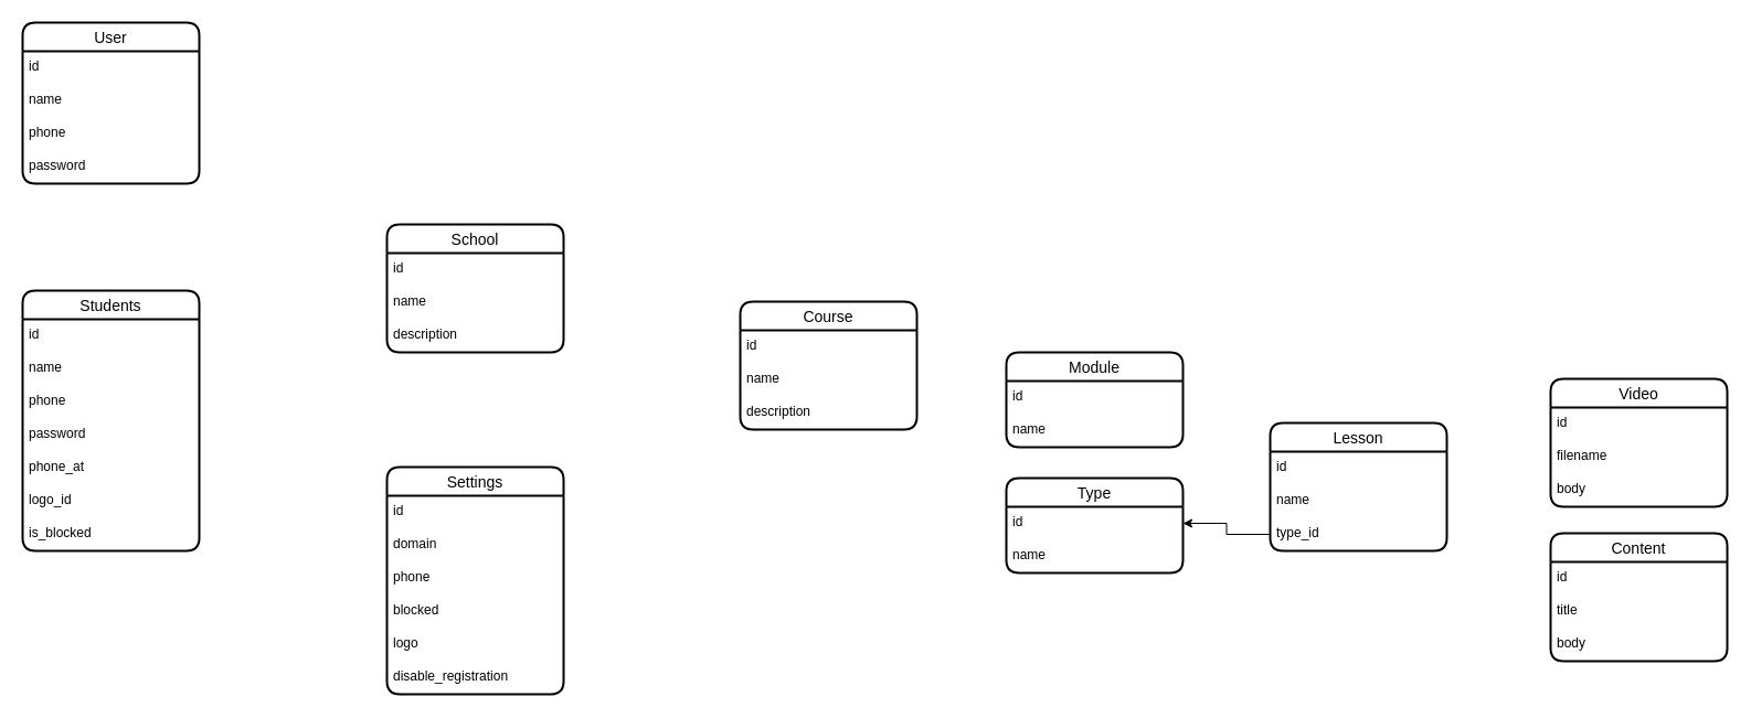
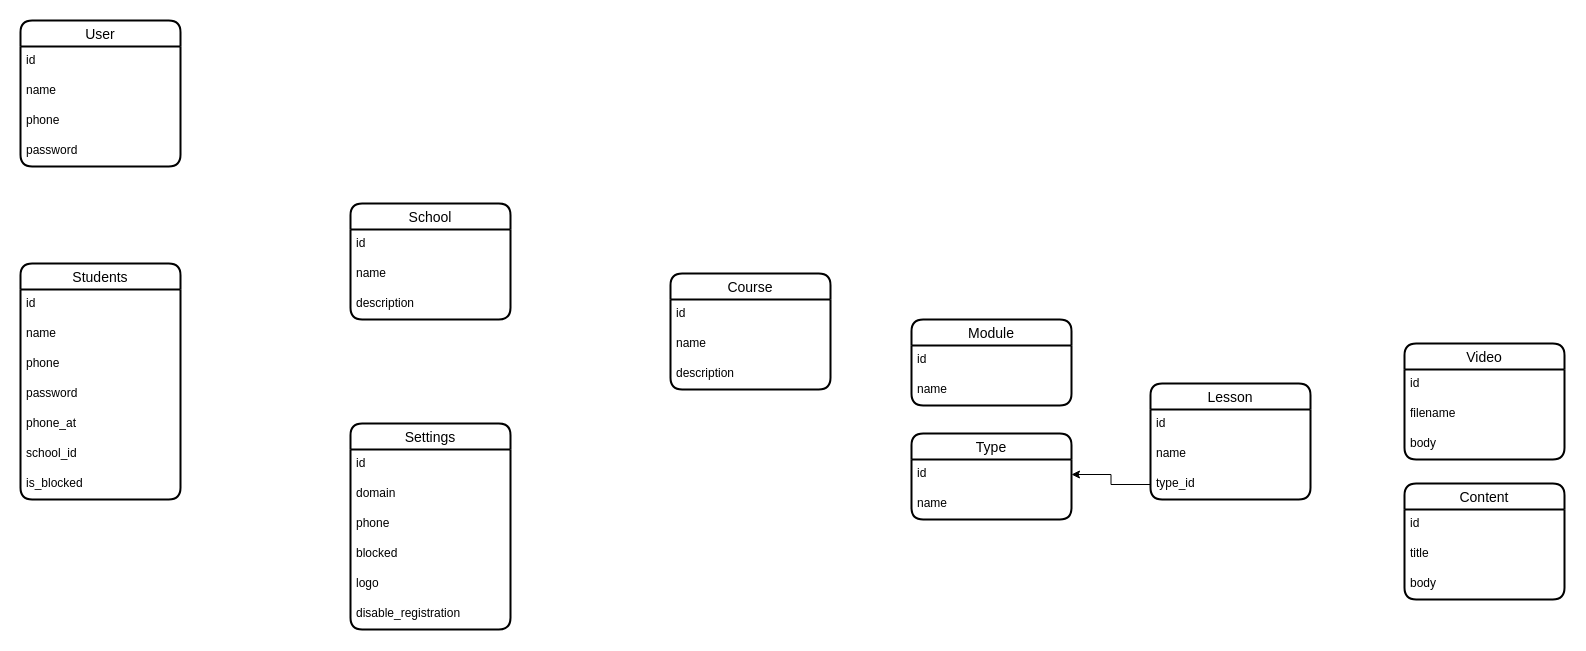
  <mxCell id="0" />
  <mxCell id="1" parent="0" />
  <mxCell id="2" value="User" style="swimlane;fontStyle=0;childLayout=stackLayout;horizontal=1;startSize=26;horizontalStack=0;resizeParent=1;resizeParentMax=0;resizeLast=0;collapsible=1;marginBottom=0;align=center;fontSize=14;strokeWidth=2;rounded=1;shadow=0;glass=0;swimlaneLine=1;" vertex="1" parent="1"><mxGeometry x="20" y="20" width="160" height="146" as="geometry" /></mxCell>
  <mxCell id="3" value="id" style="text;strokeColor=none;fillColor=none;spacingLeft=4;spacingRight=4;overflow=hidden;rotatable=0;points=[[0,0.5],[1,0.5]];portConstraint=eastwest;fontSize=12;whiteSpace=wrap;html=1;" vertex="1" parent="2"><mxGeometry y="26" width="160" height="30" as="geometry" /></mxCell>
  <mxCell id="4" value="name" style="text;strokeColor=none;fillColor=none;spacingLeft=4;spacingRight=4;overflow=hidden;rotatable=0;points=[[0,0.5],[1,0.5]];portConstraint=eastwest;fontSize=12;whiteSpace=wrap;html=1;" vertex="1" parent="2"><mxGeometry y="56" width="160" height="30" as="geometry" /></mxCell>
  <mxCell id="5" value="phone" style="text;strokeColor=none;fillColor=none;spacingLeft=4;spacingRight=4;overflow=hidden;rotatable=0;points=[[0,0.5],[1,0.5]];portConstraint=eastwest;fontSize=12;whiteSpace=wrap;html=1;" vertex="1" parent="2"><mxGeometry y="86" width="160" height="30" as="geometry" /></mxCell>
  <mxCell id="6" value="password" style="text;strokeColor=none;fillColor=none;spacingLeft=4;spacingRight=4;overflow=hidden;rotatable=0;points=[[0,0.5],[1,0.5]];portConstraint=eastwest;fontSize=12;whiteSpace=wrap;html=1;" vertex="1" parent="2"><mxGeometry y="116" width="160" height="30" as="geometry" /></mxCell>
  <mxCell id="7" value="School" style="swimlane;fontStyle=0;childLayout=stackLayout;horizontal=1;startSize=26;horizontalStack=0;resizeParent=1;resizeParentMax=0;resizeLast=0;collapsible=1;marginBottom=0;align=center;fontSize=14;strokeWidth=2;rounded=1;shadow=0;glass=0;swimlaneLine=1;" vertex="1" parent="1"><mxGeometry x="350" y="203" width="160" height="116" as="geometry" /></mxCell>
  <mxCell id="8" value="id" style="text;strokeColor=none;fillColor=none;spacingLeft=4;spacingRight=4;overflow=hidden;rotatable=0;points=[[0,0.5],[1,0.5]];portConstraint=eastwest;fontSize=12;whiteSpace=wrap;html=1;" vertex="1" parent="7"><mxGeometry y="26" width="160" height="30" as="geometry" /></mxCell>
  <mxCell id="9" value="name" style="text;strokeColor=none;fillColor=none;spacingLeft=4;spacingRight=4;overflow=hidden;rotatable=0;points=[[0,0.5],[1,0.5]];portConstraint=eastwest;fontSize=12;whiteSpace=wrap;html=1;" vertex="1" parent="7"><mxGeometry y="56" width="160" height="30" as="geometry" /></mxCell>
  <mxCell id="10" value="description" style="text;strokeColor=none;fillColor=none;spacingLeft=4;spacingRight=4;overflow=hidden;rotatable=0;points=[[0,0.5],[1,0.5]];portConstraint=eastwest;fontSize=12;whiteSpace=wrap;html=1;" vertex="1" parent="7"><mxGeometry y="86" width="160" height="30" as="geometry" /></mxCell>
  <mxCell id="11" value="Students" style="swimlane;fontStyle=0;childLayout=stackLayout;horizontal=1;startSize=26;horizontalStack=0;resizeParent=1;resizeParentMax=0;resizeLast=0;collapsible=1;marginBottom=0;align=center;fontSize=14;strokeWidth=2;rounded=1;shadow=0;glass=0;swimlaneLine=1;" vertex="1" parent="1"><mxGeometry x="20" y="263" width="160" height="236" as="geometry" /></mxCell>
  <mxCell id="12" value="id" style="text;strokeColor=none;fillColor=none;spacingLeft=4;spacingRight=4;overflow=hidden;rotatable=0;points=[[0,0.5],[1,0.5]];portConstraint=eastwest;fontSize=12;whiteSpace=wrap;html=1;" vertex="1" parent="11"><mxGeometry y="26" width="160" height="30" as="geometry" /></mxCell>
  <mxCell id="13" value="name" style="text;strokeColor=none;fillColor=none;spacingLeft=4;spacingRight=4;overflow=hidden;rotatable=0;points=[[0,0.5],[1,0.5]];portConstraint=eastwest;fontSize=12;whiteSpace=wrap;html=1;" vertex="1" parent="11"><mxGeometry y="56" width="160" height="30" as="geometry" /></mxCell>
  <mxCell id="14" value="phone" style="text;strokeColor=none;fillColor=none;spacingLeft=4;spacingRight=4;overflow=hidden;rotatable=0;points=[[0,0.5],[1,0.5]];portConstraint=eastwest;fontSize=12;whiteSpace=wrap;html=1;" vertex="1" parent="11"><mxGeometry y="86" width="160" height="30" as="geometry" /></mxCell>
  <mxCell id="15" value="password" style="text;strokeColor=none;fillColor=none;spacingLeft=4;spacingRight=4;overflow=hidden;rotatable=0;points=[[0,0.5],[1,0.5]];portConstraint=eastwest;fontSize=12;whiteSpace=wrap;html=1;" vertex="1" parent="11"><mxGeometry y="116" width="160" height="30" as="geometry" /></mxCell>
  <mxCell id="16" value="phone_at" style="text;strokeColor=none;fillColor=none;spacingLeft=4;spacingRight=4;overflow=hidden;rotatable=0;points=[[0,0.5],[1,0.5]];portConstraint=eastwest;fontSize=12;whiteSpace=wrap;html=1;" vertex="1" parent="11"><mxGeometry y="146" width="160" height="30" as="geometry" /></mxCell>
- <mxCell id="17" value="logo_id" style="text;strokeColor=none;fillColor=none;spacingLeft=4;spacingRight=4;overflow=hidden;rotatable=0;points=[[0,0.5],[1,0.5]];portConstraint=eastwest;fontSize=12;whiteSpace=wrap;html=1;" vertex="1" parent="11"><mxGeometry y="176" width="160" height="30" as="geometry" /></mxCell>
+ <mxCell id="17" value="school_id" style="text;strokeColor=none;fillColor=none;spacingLeft=4;spacingRight=4;overflow=hidden;rotatable=0;points=[[0,0.5],[1,0.5]];portConstraint=eastwest;fontSize=12;whiteSpace=wrap;html=1;" vertex="1" parent="11"><mxGeometry y="176" width="160" height="30" as="geometry" /></mxCell>
  <mxCell id="18" value="is_blocked" style="text;strokeColor=none;fillColor=none;spacingLeft=4;spacingRight=4;overflow=hidden;rotatable=0;points=[[0,0.5],[1,0.5]];portConstraint=eastwest;fontSize=12;whiteSpace=wrap;html=1;" vertex="1" parent="11"><mxGeometry y="206" width="160" height="30" as="geometry" /></mxCell>
  <mxCell id="19" value="Settings" style="swimlane;fontStyle=0;childLayout=stackLayout;horizontal=1;startSize=26;horizontalStack=0;resizeParent=1;resizeParentMax=0;resizeLast=0;collapsible=1;marginBottom=0;align=center;fontSize=14;strokeWidth=2;rounded=1;shadow=0;glass=0;swimlaneLine=1;" vertex="1" parent="1"><mxGeometry x="350" y="423" width="160" height="206" as="geometry" /></mxCell>
  <mxCell id="20" value="id" style="text;strokeColor=none;fillColor=none;spacingLeft=4;spacingRight=4;overflow=hidden;rotatable=0;points=[[0,0.5],[1,0.5]];portConstraint=eastwest;fontSize=12;whiteSpace=wrap;html=1;" vertex="1" parent="19"><mxGeometry y="26" width="160" height="30" as="geometry" /></mxCell>
  <mxCell id="21" value="domain" style="text;strokeColor=none;fillColor=none;spacingLeft=4;spacingRight=4;overflow=hidden;rotatable=0;points=[[0,0.5],[1,0.5]];portConstraint=eastwest;fontSize=12;whiteSpace=wrap;html=1;" vertex="1" parent="19"><mxGeometry y="56" width="160" height="30" as="geometry" /></mxCell>
  <mxCell id="22" value="phone" style="text;strokeColor=none;fillColor=none;spacingLeft=4;spacingRight=4;overflow=hidden;rotatable=0;points=[[0,0.5],[1,0.5]];portConstraint=eastwest;fontSize=12;whiteSpace=wrap;html=1;" vertex="1" parent="19"><mxGeometry y="86" width="160" height="30" as="geometry" /></mxCell>
  <mxCell id="23" value="blocked" style="text;strokeColor=none;fillColor=none;spacingLeft=4;spacingRight=4;overflow=hidden;rotatable=0;points=[[0,0.5],[1,0.5]];portConstraint=eastwest;fontSize=12;whiteSpace=wrap;html=1;" vertex="1" parent="19"><mxGeometry y="116" width="160" height="30" as="geometry" /></mxCell>
  <mxCell id="24" value="logo" style="text;strokeColor=none;fillColor=none;spacingLeft=4;spacingRight=4;overflow=hidden;rotatable=0;points=[[0,0.5],[1,0.5]];portConstraint=eastwest;fontSize=12;whiteSpace=wrap;html=1;" vertex="1" parent="19"><mxGeometry y="146" width="160" height="30" as="geometry" /></mxCell>
  <mxCell id="25" value="disable_registration" style="text;strokeColor=none;fillColor=none;spacingLeft=4;spacingRight=4;overflow=hidden;rotatable=0;points=[[0,0.5],[1,0.5]];portConstraint=eastwest;fontSize=12;whiteSpace=wrap;html=1;" vertex="1" parent="19"><mxGeometry y="176" width="160" height="30" as="geometry" /></mxCell>
  <mxCell id="26" value="Course" style="swimlane;fontStyle=0;childLayout=stackLayout;horizontal=1;startSize=26;horizontalStack=0;resizeParent=1;resizeParentMax=0;resizeLast=0;collapsible=1;marginBottom=0;align=center;fontSize=14;strokeWidth=2;rounded=1;shadow=0;glass=0;swimlaneLine=1;" vertex="1" parent="1"><mxGeometry x="670" y="273" width="160" height="116" as="geometry" /></mxCell>
  <mxCell id="27" value="id" style="text;strokeColor=none;fillColor=none;spacingLeft=4;spacingRight=4;overflow=hidden;rotatable=0;points=[[0,0.5],[1,0.5]];portConstraint=eastwest;fontSize=12;whiteSpace=wrap;html=1;" vertex="1" parent="26"><mxGeometry y="26" width="160" height="30" as="geometry" /></mxCell>
  <mxCell id="28" value="name" style="text;strokeColor=none;fillColor=none;spacingLeft=4;spacingRight=4;overflow=hidden;rotatable=0;points=[[0,0.5],[1,0.5]];portConstraint=eastwest;fontSize=12;whiteSpace=wrap;html=1;" vertex="1" parent="26"><mxGeometry y="56" width="160" height="30" as="geometry" /></mxCell>
  <mxCell id="29" value="description" style="text;strokeColor=none;fillColor=none;spacingLeft=4;spacingRight=4;overflow=hidden;rotatable=0;points=[[0,0.5],[1,0.5]];portConstraint=eastwest;fontSize=12;whiteSpace=wrap;html=1;" vertex="1" parent="26"><mxGeometry y="86" width="160" height="30" as="geometry" /></mxCell>
  <mxCell id="30" value="Module" style="swimlane;fontStyle=0;childLayout=stackLayout;horizontal=1;startSize=26;horizontalStack=0;resizeParent=1;resizeParentMax=0;resizeLast=0;collapsible=1;marginBottom=0;align=center;fontSize=14;strokeWidth=2;rounded=1;shadow=0;glass=0;swimlaneLine=1;" vertex="1" parent="1"><mxGeometry x="911" y="319" width="160" height="86" as="geometry" /></mxCell>
  <mxCell id="31" value="id" style="text;strokeColor=none;fillColor=none;spacingLeft=4;spacingRight=4;overflow=hidden;rotatable=0;points=[[0,0.5],[1,0.5]];portConstraint=eastwest;fontSize=12;whiteSpace=wrap;html=1;" vertex="1" parent="30"><mxGeometry y="26" width="160" height="30" as="geometry" /></mxCell>
  <mxCell id="32" value="name" style="text;strokeColor=none;fillColor=none;spacingLeft=4;spacingRight=4;overflow=hidden;rotatable=0;points=[[0,0.5],[1,0.5]];portConstraint=eastwest;fontSize=12;whiteSpace=wrap;html=1;" vertex="1" parent="30"><mxGeometry y="56" width="160" height="30" as="geometry" /></mxCell>
  <mxCell id="33" value="Lesson" style="swimlane;fontStyle=0;childLayout=stackLayout;horizontal=1;startSize=26;horizontalStack=0;resizeParent=1;resizeParentMax=0;resizeLast=0;collapsible=1;marginBottom=0;align=center;fontSize=14;strokeWidth=2;rounded=1;shadow=0;glass=0;swimlaneLine=1;" vertex="1" parent="1"><mxGeometry x="1150" y="383" width="160" height="116" as="geometry" /></mxCell>
  <mxCell id="34" value="id" style="text;strokeColor=none;fillColor=none;spacingLeft=4;spacingRight=4;overflow=hidden;rotatable=0;points=[[0,0.5],[1,0.5]];portConstraint=eastwest;fontSize=12;whiteSpace=wrap;html=1;" vertex="1" parent="33"><mxGeometry y="26" width="160" height="30" as="geometry" /></mxCell>
  <mxCell id="35" value="name" style="text;strokeColor=none;fillColor=none;spacingLeft=4;spacingRight=4;overflow=hidden;rotatable=0;points=[[0,0.5],[1,0.5]];portConstraint=eastwest;fontSize=12;whiteSpace=wrap;html=1;" vertex="1" parent="33"><mxGeometry y="56" width="160" height="30" as="geometry" /></mxCell>
  <mxCell id="36" value="type_id" style="text;strokeColor=none;fillColor=none;spacingLeft=4;spacingRight=4;overflow=hidden;rotatable=0;points=[[0,0.5],[1,0.5]];portConstraint=eastwest;fontSize=12;whiteSpace=wrap;html=1;" vertex="1" parent="33"><mxGeometry y="86" width="160" height="30" as="geometry" /></mxCell>
  <mxCell id="37" value="Content" style="swimlane;fontStyle=0;childLayout=stackLayout;horizontal=1;startSize=26;horizontalStack=0;resizeParent=1;resizeParentMax=0;resizeLast=0;collapsible=1;marginBottom=0;align=center;fontSize=14;strokeWidth=2;rounded=1;shadow=0;glass=0;swimlaneLine=1;" vertex="1" parent="1"><mxGeometry x="1404" y="483" width="160" height="116" as="geometry" /></mxCell>
  <mxCell id="38" value="id" style="text;strokeColor=none;fillColor=none;spacingLeft=4;spacingRight=4;overflow=hidden;rotatable=0;points=[[0,0.5],[1,0.5]];portConstraint=eastwest;fontSize=12;whiteSpace=wrap;html=1;" vertex="1" parent="37"><mxGeometry y="26" width="160" height="30" as="geometry" /></mxCell>
  <mxCell id="39" value="title" style="text;strokeColor=none;fillColor=none;spacingLeft=4;spacingRight=4;overflow=hidden;rotatable=0;points=[[0,0.5],[1,0.5]];portConstraint=eastwest;fontSize=12;whiteSpace=wrap;html=1;" vertex="1" parent="37"><mxGeometry y="56" width="160" height="30" as="geometry" /></mxCell>
  <mxCell id="40" value="body" style="text;strokeColor=none;fillColor=none;spacingLeft=4;spacingRight=4;overflow=hidden;rotatable=0;points=[[0,0.5],[1,0.5]];portConstraint=eastwest;fontSize=12;whiteSpace=wrap;html=1;" vertex="1" parent="37"><mxGeometry y="86" width="160" height="30" as="geometry" /></mxCell>
  <mxCell id="41" value="Type" style="swimlane;fontStyle=0;childLayout=stackLayout;horizontal=1;startSize=26;horizontalStack=0;resizeParent=1;resizeParentMax=0;resizeLast=0;collapsible=1;marginBottom=0;align=center;fontSize=14;strokeWidth=2;rounded=1;shadow=0;glass=0;swimlaneLine=1;" vertex="1" parent="1"><mxGeometry x="911" y="433" width="160" height="86" as="geometry" /></mxCell>
  <mxCell id="42" value="id" style="text;strokeColor=none;fillColor=none;spacingLeft=4;spacingRight=4;overflow=hidden;rotatable=0;points=[[0,0.5],[1,0.5]];portConstraint=eastwest;fontSize=12;whiteSpace=wrap;html=1;" vertex="1" parent="41"><mxGeometry y="26" width="160" height="30" as="geometry" /></mxCell>
  <mxCell id="43" value="name" style="text;strokeColor=none;fillColor=none;spacingLeft=4;spacingRight=4;overflow=hidden;rotatable=0;points=[[0,0.5],[1,0.5]];portConstraint=eastwest;fontSize=12;whiteSpace=wrap;html=1;" vertex="1" parent="41"><mxGeometry y="56" width="160" height="30" as="geometry" /></mxCell>
  <mxCell id="44" style="edgeStyle=orthogonalEdgeStyle;rounded=0;orthogonalLoop=1;jettySize=auto;html=1;entryX=1;entryY=0.5;entryDx=0;entryDy=0;" edge="1" parent="1" source="36" target="42"><mxGeometry relative="1" as="geometry" /></mxCell>
  <mxCell id="45" value="Video" style="swimlane;fontStyle=0;childLayout=stackLayout;horizontal=1;startSize=26;horizontalStack=0;resizeParent=1;resizeParentMax=0;resizeLast=0;collapsible=1;marginBottom=0;align=center;fontSize=14;strokeWidth=2;rounded=1;shadow=0;glass=0;swimlaneLine=1;" vertex="1" parent="1"><mxGeometry x="1404" y="343" width="160" height="116" as="geometry" /></mxCell>
  <mxCell id="46" value="id" style="text;strokeColor=none;fillColor=none;spacingLeft=4;spacingRight=4;overflow=hidden;rotatable=0;points=[[0,0.5],[1,0.5]];portConstraint=eastwest;fontSize=12;whiteSpace=wrap;html=1;" vertex="1" parent="45"><mxGeometry y="26" width="160" height="30" as="geometry" /></mxCell>
  <mxCell id="47" value="filename" style="text;strokeColor=none;fillColor=none;spacingLeft=4;spacingRight=4;overflow=hidden;rotatable=0;points=[[0,0.5],[1,0.5]];portConstraint=eastwest;fontSize=12;whiteSpace=wrap;html=1;" vertex="1" parent="45"><mxGeometry y="56" width="160" height="30" as="geometry" /></mxCell>
  <mxCell id="48" value="body" style="text;strokeColor=none;fillColor=none;spacingLeft=4;spacingRight=4;overflow=hidden;rotatable=0;points=[[0,0.5],[1,0.5]];portConstraint=eastwest;fontSize=12;whiteSpace=wrap;html=1;" vertex="1" parent="45"><mxGeometry y="86" width="160" height="30" as="geometry" /></mxCell>
